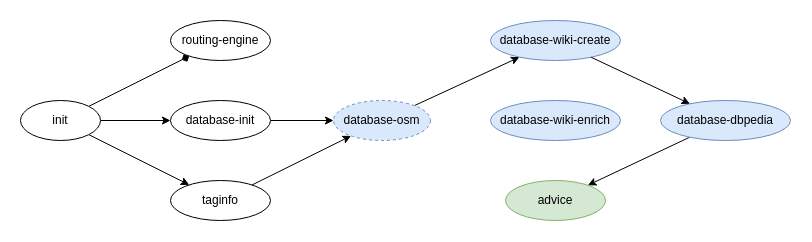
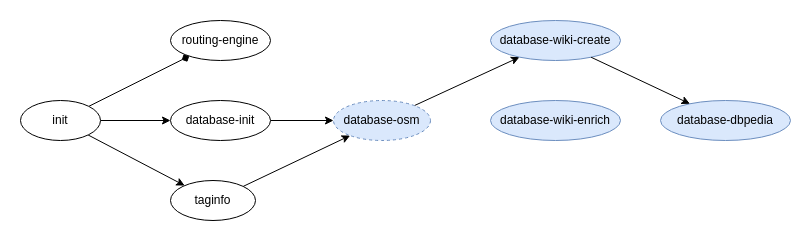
  <mxCell id="0" />
  <mxCell id="1" parent="0" />
  <mxCell id="2" style="rounded=0;orthogonalLoop=1;jettySize=auto;html=1;endArrow=diamond;" parent="1" source="5" target="6" edge="1"><mxGeometry relative="1" as="geometry" /></mxCell>
  <mxCell id="3" style="rounded=0;orthogonalLoop=1;jettySize=auto;html=1;" parent="1" source="5" target="10" edge="1"><mxGeometry relative="1" as="geometry" /></mxCell>
  <mxCell id="4" style="rounded=0;orthogonalLoop=1;jettySize=auto;html=1;" parent="1" source="5" target="8" edge="1"><mxGeometry relative="1" as="geometry" /></mxCell>
  <mxCell id="5" value="init" style="ellipse;whiteSpace=wrap;html=1;" parent="1" vertex="1"><mxGeometry x="20" y="100" width="80" height="40" as="geometry" /></mxCell>
  <mxCell id="6" value="routing-engine" style="ellipse;whiteSpace=wrap;html=1;" parent="1" vertex="1"><mxGeometry x="170" y="20" width="100" height="40" as="geometry" /></mxCell>
  <mxCell id="7" style="rounded=0;orthogonalLoop=1;jettySize=auto;html=1;" parent="1" source="8" target="12" edge="1"><mxGeometry relative="1" as="geometry" /></mxCell>
  <mxCell id="8" value="database-init" style="ellipse;whiteSpace=wrap;html=1;" parent="1" vertex="1"><mxGeometry x="170" y="100" width="100" height="40" as="geometry" /></mxCell>
  <mxCell id="9" style="rounded=0;orthogonalLoop=1;jettySize=auto;html=1;" parent="1" source="10" target="12" edge="1"><mxGeometry relative="1" as="geometry" /></mxCell>
- <mxCell id="10" value="taginfo" style="ellipse;whiteSpace=wrap;html=1;" parent="1" vertex="1"><mxGeometry x="170" y="180" width="100" height="40" as="geometry" /></mxCell>
+ <mxCell id="10" value="taginfo" style="ellipse;whiteSpace=wrap;html=1;" parent="1" vertex="1"><mxGeometry x="170" y="180" width="85" height="40" as="geometry" /></mxCell>
  <mxCell id="11" style="rounded=0;orthogonalLoop=1;jettySize=auto;html=1;" parent="1" source="12" target="13" edge="1"><mxGeometry relative="1" as="geometry" /></mxCell>
  <mxCell id="12" value="database-osm" style="ellipse;whiteSpace=wrap;html=1;fillColor=#dae8fc;strokeColor=#6c8ebf;dashed=1;" parent="1" vertex="1"><mxGeometry x="333" y="100" width="97" height="40" as="geometry" /></mxCell>
  <mxCell id="13" value="database-wiki-create" style="ellipse;whiteSpace=wrap;html=1;fillColor=#dae8fc;strokeColor=#6c8ebf;" parent="1" vertex="1"><mxGeometry x="490" y="20" width="130" height="40" as="geometry" /></mxCell>
  <mxCell id="14" value="database-wiki-enrich" style="ellipse;whiteSpace=wrap;html=1;fillColor=#dae8fc;strokeColor=#6c8ebf;" parent="1" vertex="1"><mxGeometry x="490" y="100" width="130" height="40" as="geometry" /></mxCell>
- <mxCell id="15" style="rounded=0;orthogonalLoop=1;jettySize=auto;html=1;" parent="1" source="16" target="18" edge="1"><mxGeometry relative="1" as="geometry" /></mxCell>
  <mxCell id="16" value="database-dbpedia" style="ellipse;whiteSpace=wrap;html=1;fillColor=#dae8fc;strokeColor=#6c8ebf;" parent="1" vertex="1"><mxGeometry x="660" y="100" width="130" height="40" as="geometry" /></mxCell>
  <mxCell id="17" style="rounded=0;orthogonalLoop=1;jettySize=auto;html=1;" parent="1" source="13" target="16" edge="1"><mxGeometry relative="1" as="geometry"><mxPoint x="565" y="70" as="sourcePoint" /><mxPoint x="565" y="110" as="targetPoint" /></mxGeometry></mxCell>
- <mxCell id="18" value="advice" style="ellipse;whiteSpace=wrap;html=1;fillColor=#d5e8d4;strokeColor=#82b366;" parent="1" vertex="1"><mxGeometry x="505" y="180" width="100" height="40" as="geometry" /></mxCell>
